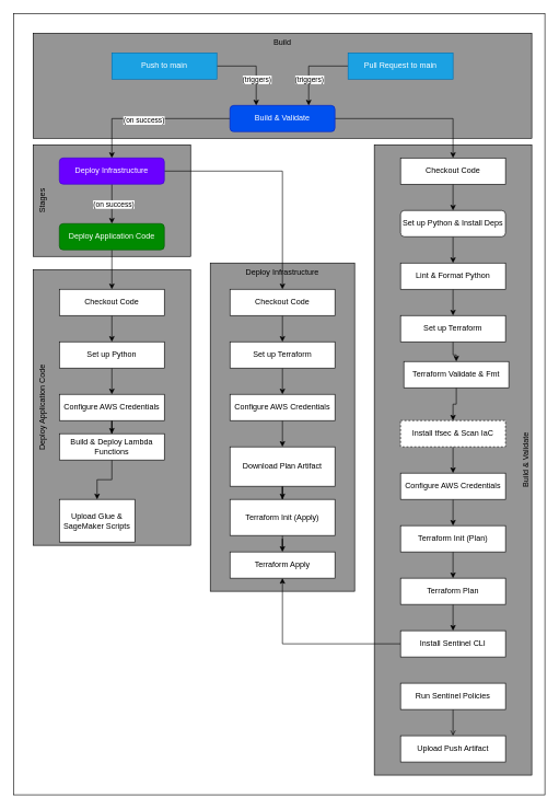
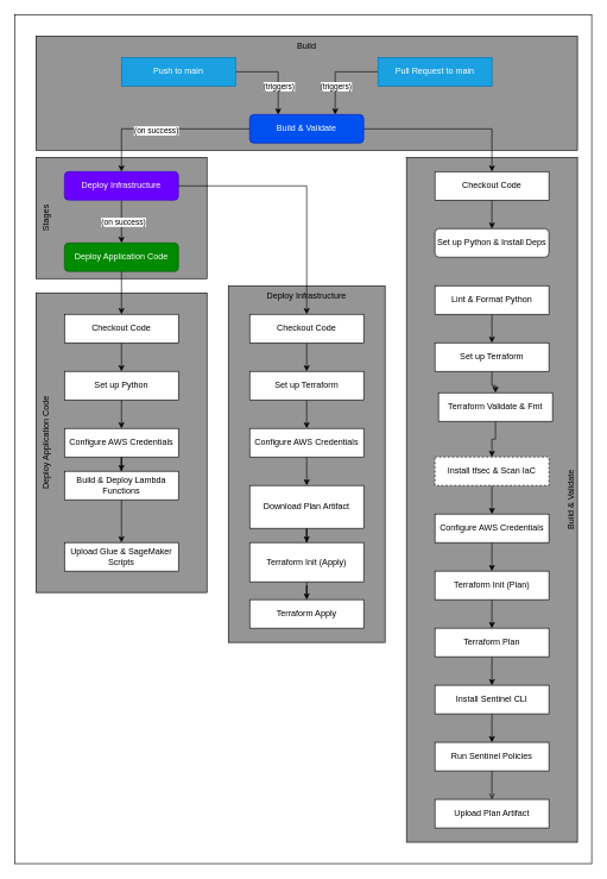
  <mxCell id="0" />
  <mxCell id="1" parent="0" />
  <mxCell id="2" value="" style="rounded=0;whiteSpace=wrap;html=1;strokeColor=default;fillColor=none;" vertex="1" parent="1"><mxGeometry x="20" width="810" height="1190" as="geometry" y="20" /></mxCell>
  <mxCell id="3" value="&lt;span class=&quot;selected&quot;&gt;Deploy Application Code&lt;/span&gt;" style="rounded=0;whiteSpace=wrap;html=1;fillColor=#959595;horizontal=0;verticalAlign=top;" vertex="1" parent="1"><mxGeometry x="50" y="410" width="240" height="420" as="geometry" /></mxCell>
  <mxCell id="4" value="&lt;span class=&quot;selected&quot;&gt;Build &amp;amp; Validate&lt;/span&gt;" style="rounded=0;whiteSpace=wrap;html=1;fillColor=#959595;horizontal=0;verticalAlign=bottom;align=center;" vertex="1" parent="1"><mxGeometry x="570" y="220" width="240" height="960" as="geometry" /></mxCell>
  <mxCell id="5" value="&lt;span class=&quot;selected&quot;&gt;Deploy Infrastructure&lt;/span&gt;" style="rounded=0;whiteSpace=wrap;html=1;fillColor=#959595;verticalAlign=top;" vertex="1" parent="1"><mxGeometry x="320" y="400" width="220" height="500" as="geometry" /></mxCell>
  <mxCell id="6" value="&lt;span class=&quot;selected&quot;&gt;Stages&lt;/span&gt;" style="rounded=0;whiteSpace=wrap;html=1;fillColor=#959595;horizontal=0;align=center;verticalAlign=top;" vertex="1" parent="1"><mxGeometry x="50" y="220" width="240" height="170" as="geometry" /></mxCell>
  <mxCell id="7" value="&lt;span class=&quot;selected&quot;&gt;Build&lt;/span&gt;" style="rounded=0;whiteSpace=wrap;html=1;fillColor=#959595;verticalAlign=top;" vertex="1" parent="1"><mxGeometry x="50" y="50" width="760" height="160" as="geometry" /></mxCell>
  <mxCell id="8" style="edgeStyle=orthogonalEdgeStyle;rounded=0;orthogonalLoop=1;jettySize=auto;html=1;entryX=0.25;entryY=0;entryDx=0;entryDy=0;" edge="1" parent="1" source="10" target="17"><mxGeometry relative="1" as="geometry" /></mxCell>
  <mxCell id="9" value="(&lt;span class=&quot;selected&quot;&gt;triggers)&lt;/span&gt;" style="edgeLabel;html=1;align=center;verticalAlign=middle;resizable=0;points=[];" vertex="1" connectable="0" parent="8"><mxGeometry x="-0.15" y="-1" relative="1" as="geometry"><mxPoint x="9" y="19" as="offset" /></mxGeometry></mxCell>
  <mxCell id="10" value="&lt;span class=&quot;selected&quot;&gt;Push to main&lt;/span&gt;" style="rounded=0;whiteSpace=wrap;html=1;fillColor=#1ba1e2;fontColor=#ffffff;strokeColor=#006EAF;" vertex="1" parent="1"><mxGeometry x="170" y="80" width="160" height="40" as="geometry" /></mxCell>
  <mxCell id="11" style="edgeStyle=orthogonalEdgeStyle;rounded=0;orthogonalLoop=1;jettySize=auto;html=1;entryX=0.75;entryY=0;entryDx=0;entryDy=0;" edge="1" parent="1" source="13" target="17"><mxGeometry relative="1" as="geometry" /></mxCell>
  <mxCell id="12" value="(&lt;span class=&quot;selected&quot;&gt;triggers)&lt;/span&gt;" style="edgeLabel;html=1;align=center;verticalAlign=middle;resizable=0;points=[];" vertex="1" connectable="0" parent="11"><mxGeometry x="-0.217" y="-2" relative="1" as="geometry"><mxPoint x="-13" y="22" as="offset" /></mxGeometry></mxCell>
  <mxCell id="13" value="&lt;span class=&quot;selected&quot;&gt;Pull Request to main&lt;/span&gt;" style="rounded=0;whiteSpace=wrap;html=1;fillColor=#1ba1e2;fontColor=#ffffff;strokeColor=#006EAF;" vertex="1" parent="1"><mxGeometry x="530" y="80" width="160" height="40" as="geometry" /></mxCell>
  <mxCell id="14" style="edgeStyle=orthogonalEdgeStyle;rounded=0;orthogonalLoop=1;jettySize=auto;html=1;" edge="1" parent="1" source="17" target="47"><mxGeometry relative="1" as="geometry" /></mxCell>
  <mxCell id="15" style="edgeStyle=orthogonalEdgeStyle;rounded=0;orthogonalLoop=1;jettySize=auto;html=1;" edge="1" parent="1" source="17" target="21"><mxGeometry relative="1" as="geometry" /></mxCell>
  <mxCell id="16" value="(on success)" style="edgeLabel;html=1;align=center;verticalAlign=middle;resizable=0;points=[];" vertex="1" connectable="0" parent="15"><mxGeometry x="0.1" y="2" relative="1" as="geometry"><mxPoint as="offset" /></mxGeometry></mxCell>
  <mxCell id="17" value="&lt;span class=&quot;selected&quot;&gt;Build &amp;amp; Validate&lt;/span&gt;" style="rounded=1;whiteSpace=wrap;html=1;fillColor=#0050ef;fontColor=#ffffff;strokeColor=#001DBC;" vertex="1" parent="1"><mxGeometry x="350" y="160" width="160" height="40" as="geometry" /></mxCell>
  <mxCell id="18" style="edgeStyle=orthogonalEdgeStyle;rounded=0;orthogonalLoop=1;jettySize=auto;html=1;entryX=0.5;entryY=0;entryDx=0;entryDy=0;" edge="1" parent="1" source="21" target="23"><mxGeometry relative="1" as="geometry" /></mxCell>
  <mxCell id="19" value="(on success)" style="edgeLabel;html=1;align=center;verticalAlign=middle;resizable=0;points=[];" vertex="1" connectable="0" parent="18"><mxGeometry y="2" relative="1" as="geometry"><mxPoint as="offset" /></mxGeometry></mxCell>
  <mxCell id="20" style="edgeStyle=orthogonalEdgeStyle;rounded=0;orthogonalLoop=1;jettySize=auto;html=1;" edge="1" parent="1" source="21" target="36"><mxGeometry relative="1" as="geometry" /></mxCell>
  <mxCell id="21" value="&lt;span class=&quot;selected&quot;&gt;Deploy Infrastructure&lt;/span&gt;" style="rounded=1;whiteSpace=wrap;html=1;fillColor=#6a00ff;fontColor=#ffffff;strokeColor=#3700CC;" vertex="1" parent="1"><mxGeometry x="90" y="240" width="160" height="40" as="geometry" /></mxCell>
  <mxCell id="22" style="edgeStyle=orthogonalEdgeStyle;rounded=0;orthogonalLoop=1;jettySize=auto;html=1;entryX=0.5;entryY=0;entryDx=0;entryDy=0;" edge="1" parent="1" source="23" target="25"><mxGeometry relative="1" as="geometry" /></mxCell>
  <mxCell id="23" value="&lt;span class=&quot;selected&quot;&gt;Deploy Application Code&lt;/span&gt;" style="rounded=1;whiteSpace=wrap;html=1;fillColor=#008a00;fontColor=#ffffff;strokeColor=#005700;" vertex="1" parent="1"><mxGeometry x="90" y="340" width="160" height="40" as="geometry" /></mxCell>
  <mxCell id="24" style="edgeStyle=orthogonalEdgeStyle;rounded=0;orthogonalLoop=1;jettySize=auto;html=1;entryX=0.5;entryY=0;entryDx=0;entryDy=0;" edge="1" parent="1" source="25" target="27"><mxGeometry relative="1" as="geometry" /></mxCell>
  <mxCell id="25" value="&lt;span class=&quot;selected&quot;&gt;Checkout Code&lt;/span&gt;" style="rounded=0;whiteSpace=wrap;html=1;" vertex="1" parent="1"><mxGeometry x="90" y="440" width="160" height="40" as="geometry" /></mxCell>
  <mxCell id="26" style="edgeStyle=orthogonalEdgeStyle;rounded=0;orthogonalLoop=1;jettySize=auto;html=1;entryX=0.5;entryY=0;entryDx=0;entryDy=0;" edge="1" parent="1" source="27" target="29"><mxGeometry relative="1" as="geometry" /></mxCell>
  <mxCell id="27" value="&lt;span class=&quot;selected&quot;&gt;Set up Python&lt;/span&gt;" style="rounded=0;whiteSpace=wrap;html=1;" vertex="1" parent="1"><mxGeometry x="90" y="520" width="160" height="40" as="geometry" /></mxCell>
  <mxCell id="28" style="edgeStyle=orthogonalEdgeStyle;rounded=0;orthogonalLoop=1;jettySize=auto;html=1;entryX=0.5;entryY=0;entryDx=0;entryDy=0;" edge="1" parent="1" source="29" target="31"><mxGeometry relative="1" as="geometry" /></mxCell>
  <mxCell id="29" value="&lt;span class=&quot;selected&quot;&gt;Configure AWS Credentials&lt;/span&gt;" style="rounded=0;whiteSpace=wrap;html=1;" vertex="1" parent="1"><mxGeometry x="90" y="600" width="160" height="40" as="geometry" /></mxCell>
  <mxCell id="30" style="edgeStyle=orthogonalEdgeStyle;rounded=0;orthogonalLoop=1;jettySize=auto;html=1;" edge="1" parent="1" source="31" target="32"><mxGeometry relative="1" as="geometry" /></mxCell>
  <mxCell id="31" value="&lt;span class=&quot;selected&quot;&gt;Build &amp;amp; Deploy Lambda Functions&lt;/span&gt;" style="rounded=0;whiteSpace=wrap;html=1;" vertex="1" parent="1"><mxGeometry x="90" y="660" width="160" height="40" as="geometry" /></mxCell>
- <mxCell id="32" value="&lt;span class=&quot;selected&quot;&gt;Upload Glue &amp;amp; SageMaker Scripts&lt;/span&gt;" style="rounded=0;whiteSpace=wrap;html=1;" vertex="1" parent="1"><mxGeometry x="90" y="760" width="115" height="65" as="geometry" /></mxCell>
+ <mxCell id="32" value="&lt;span class=&quot;selected&quot;&gt;Upload Glue &amp;amp; SageMaker Scripts&lt;/span&gt;" style="rounded=0;whiteSpace=wrap;html=1;" vertex="1" parent="1"><mxGeometry x="90" y="760" width="160" height="40" as="geometry" /></mxCell>
  <mxCell id="33" style="edgeStyle=orthogonalEdgeStyle;rounded=0;orthogonalLoop=1;jettySize=auto;html=1;entryX=0.5;entryY=0;entryDx=0;entryDy=0;" edge="1" parent="1" source="34" target="38"><mxGeometry relative="1" as="geometry" /></mxCell>
  <mxCell id="34" value="&lt;span class=&quot;selected&quot;&gt;Set up Terraform&lt;/span&gt;" style="rounded=0;whiteSpace=wrap;html=1;" vertex="1" parent="1"><mxGeometry x="350" y="520" width="160" height="40" as="geometry" /></mxCell>
  <mxCell id="35" style="edgeStyle=orthogonalEdgeStyle;rounded=0;orthogonalLoop=1;jettySize=auto;html=1;entryX=0.5;entryY=0;entryDx=0;entryDy=0;" edge="1" parent="1" source="36" target="34"><mxGeometry relative="1" as="geometry" /></mxCell>
  <mxCell id="36" value="&lt;span class=&quot;selected&quot;&gt;Checkout Code&lt;/span&gt;" style="rounded=0;whiteSpace=wrap;html=1;" vertex="1" parent="1"><mxGeometry x="350" y="440" width="160" height="40" as="geometry" /></mxCell>
  <mxCell id="37" style="edgeStyle=orthogonalEdgeStyle;rounded=0;orthogonalLoop=1;jettySize=auto;html=1;entryX=0.5;entryY=0;entryDx=0;entryDy=0;" edge="1" parent="1" source="38" target="40"><mxGeometry relative="1" as="geometry" /></mxCell>
  <mxCell id="38" value="&lt;span class=&quot;selected&quot;&gt;Configure AWS Credentials&lt;/span&gt;" style="rounded=0;whiteSpace=wrap;html=1;" vertex="1" parent="1"><mxGeometry x="350" y="600" width="160" height="40" as="geometry" /></mxCell>
  <mxCell id="39" style="edgeStyle=orthogonalEdgeStyle;rounded=0;orthogonalLoop=1;jettySize=auto;html=1;" edge="1" parent="1" source="40" target="42"><mxGeometry relative="1" as="geometry" /></mxCell>
  <mxCell id="40" value="&lt;span class=&quot;selected&quot;&gt;Download Plan Artifact&lt;/span&gt;" style="rounded=0;whiteSpace=wrap;html=1;" vertex="1" parent="1"><mxGeometry x="350" y="680" width="160" height="60" as="geometry" /></mxCell>
  <mxCell id="41" style="edgeStyle=orthogonalEdgeStyle;rounded=0;orthogonalLoop=1;jettySize=auto;html=1;entryX=0.5;entryY=0;entryDx=0;entryDy=0;" edge="1" parent="1" source="42" target="43"><mxGeometry relative="1" as="geometry" /></mxCell>
  <mxCell id="42" value="&lt;span class=&quot;selected&quot;&gt;Terraform Init (Apply)&lt;/span&gt;" style="rounded=0;whiteSpace=wrap;html=1;" vertex="1" parent="1"><mxGeometry x="350" y="760" width="160" height="55" as="geometry" /></mxCell>
  <mxCell id="43" value="&lt;span class=&quot;selected&quot;&gt;Terraform Apply&lt;/span&gt;" style="rounded=0;whiteSpace=wrap;html=1;" vertex="1" parent="1"><mxGeometry x="350" y="840" width="160" height="40" as="geometry" /></mxCell>
- <mxCell id="44" style="edgeStyle=orthogonalEdgeStyle;rounded=0;orthogonalLoop=1;jettySize=auto;html=1;" edge="1" parent="1" source="45" target="49"><mxGeometry relative="1" as="geometry" /></mxCell>
  <mxCell id="45" value="&lt;span class=&quot;selected&quot;&gt;Set up Python &amp;amp; Install Deps&lt;/span&gt;" style="whiteSpace=wrap;html=1;rounded=1;" vertex="1" parent="1"><mxGeometry x="610" y="320" width="160" height="40" as="geometry" /></mxCell>
  <mxCell id="46" style="edgeStyle=orthogonalEdgeStyle;rounded=0;orthogonalLoop=1;jettySize=auto;html=1;entryX=0.5;entryY=0;entryDx=0;entryDy=0;" edge="1" parent="1" source="47" target="45"><mxGeometry relative="1" as="geometry" /></mxCell>
  <mxCell id="47" value="&lt;span class=&quot;selected&quot;&gt;Checkout Code&lt;/span&gt;" style="rounded=0;whiteSpace=wrap;html=1;" vertex="1" parent="1"><mxGeometry x="610" y="240" width="160" height="40" as="geometry" /></mxCell>
  <mxCell id="48" style="edgeStyle=orthogonalEdgeStyle;rounded=0;orthogonalLoop=1;jettySize=auto;html=1;entryX=0.5;entryY=0;entryDx=0;entryDy=0;" edge="1" parent="1" source="49" target="51"><mxGeometry relative="1" as="geometry" /></mxCell>
  <mxCell id="49" value="&lt;span class=&quot;selected&quot;&gt;Lint &amp;amp; Format Python&lt;/span&gt;" style="rounded=0;whiteSpace=wrap;html=1;" vertex="1" parent="1"><mxGeometry x="610" y="400" width="160" height="40" as="geometry" /></mxCell>
  <mxCell id="50" style="edgeStyle=orthogonalEdgeStyle;rounded=0;orthogonalLoop=1;jettySize=auto;html=1;" edge="1" parent="1" source="51" target="53"><mxGeometry relative="1" as="geometry" /></mxCell>
  <mxCell id="51" value="&lt;span class=&quot;selected&quot;&gt;Set up Terraform&lt;/span&gt;" style="rounded=0;whiteSpace=wrap;html=1;" vertex="1" parent="1"><mxGeometry x="610" y="480" width="160" height="40" as="geometry" /></mxCell>
  <mxCell id="52" style="edgeStyle=orthogonalEdgeStyle;rounded=0;orthogonalLoop=1;jettySize=auto;html=1;" edge="1" parent="1" source="53" target="55"><mxGeometry relative="1" as="geometry" /></mxCell>
  <mxCell id="53" value="&lt;span class=&quot;selected&quot;&gt;Terraform Validate &amp;amp; Fmt&lt;/span&gt;" style="rounded=0;whiteSpace=wrap;html=1;" vertex="1" parent="1"><mxGeometry x="615" y="550" width="160" height="40" as="geometry" /></mxCell>
  <mxCell id="54" style="edgeStyle=orthogonalEdgeStyle;rounded=0;orthogonalLoop=1;jettySize=auto;html=1;entryX=0.5;entryY=0;entryDx=0;entryDy=0;" edge="1" parent="1" source="55" target="57"><mxGeometry relative="1" as="geometry" /></mxCell>
  <mxCell id="55" value="&lt;span class=&quot;selected&quot;&gt;Install tfsec &amp;amp; Scan IaC&lt;/span&gt;" style="rounded=0;whiteSpace=wrap;html=1;dashed=1;" vertex="1" parent="1"><mxGeometry x="610" y="640" width="160" height="40" as="geometry" /></mxCell>
  <mxCell id="56" style="edgeStyle=orthogonalEdgeStyle;rounded=0;orthogonalLoop=1;jettySize=auto;html=1;entryX=0.5;entryY=0;entryDx=0;entryDy=0;" edge="1" parent="1" source="57" target="59"><mxGeometry relative="1" as="geometry" /></mxCell>
  <mxCell id="57" value="&lt;span class=&quot;selected&quot;&gt;Configure AWS Credentials&lt;/span&gt;" style="rounded=0;whiteSpace=wrap;html=1;" vertex="1" parent="1"><mxGeometry x="610" y="720" width="160" height="40" as="geometry" /></mxCell>
  <mxCell id="58" style="edgeStyle=orthogonalEdgeStyle;rounded=0;orthogonalLoop=1;jettySize=auto;html=1;" edge="1" parent="1" source="59" target="61"><mxGeometry relative="1" as="geometry" /></mxCell>
  <mxCell id="59" value="&lt;span class=&quot;selected&quot;&gt;Terraform Init (Plan)&lt;/span&gt;" style="rounded=0;whiteSpace=wrap;html=1;" vertex="1" parent="1"><mxGeometry x="610" y="800" width="160" height="40" as="geometry" /></mxCell>
  <mxCell id="60" style="edgeStyle=orthogonalEdgeStyle;rounded=0;orthogonalLoop=1;jettySize=auto;html=1;entryX=0.5;entryY=0;entryDx=0;entryDy=0;" edge="1" parent="1" source="61" target="63"><mxGeometry relative="1" as="geometry" /></mxCell>
  <mxCell id="61" value="Terraform Plan" style="rounded=0;whiteSpace=wrap;html=1;" vertex="1" parent="1"><mxGeometry x="610" y="880" width="160" height="40" as="geometry" /></mxCell>
- <mxCell id="62" style="edgeStyle=orthogonalEdgeStyle;rounded=0;orthogonalLoop=1;jettySize=auto;html=1;" edge="1" parent="1" source="63" target="43"><mxGeometry relative="1" as="geometry" /></mxCell>
+ <mxCell id="62" style="edgeStyle=orthogonalEdgeStyle;rounded=0;orthogonalLoop=1;jettySize=auto;html=1;entryX=0.5;entryY=0;entryDx=0;entryDy=0;" edge="1" parent="1" source="63" target="65"><mxGeometry relative="1" as="geometry" /></mxCell>
  <mxCell id="63" value="&lt;span class=&quot;selected&quot;&gt;Install Sentinel CLI&lt;/span&gt;" style="rounded=0;whiteSpace=wrap;html=1;" vertex="1" parent="1"><mxGeometry x="610" y="960" width="160" height="40" as="geometry" /></mxCell>
  <mxCell id="64" style="edgeStyle=orthogonalEdgeStyle;rounded=0;orthogonalLoop=1;jettySize=auto;html=1;endArrow=open;" edge="1" parent="1" source="65" target="66"><mxGeometry relative="1" as="geometry" /></mxCell>
  <mxCell id="65" value="&lt;span class=&quot;selected&quot;&gt;Run Sentinel Policies&lt;/span&gt;" style="rounded=0;whiteSpace=wrap;html=1;" vertex="1" parent="1"><mxGeometry x="610" y="1040" width="160" height="40" as="geometry" /></mxCell>
- <mxCell id="66" value="&lt;span class=&quot;selected&quot;&gt;Upload Push Artifact&lt;/span&gt;" style="rounded=0;whiteSpace=wrap;html=1;" vertex="1" parent="1"><mxGeometry x="610" y="1120" width="160" height="40" as="geometry" /></mxCell>
+ <mxCell id="66" value="&lt;span class=&quot;selected&quot;&gt;Upload Plan Artifact&lt;/span&gt;" style="rounded=0;whiteSpace=wrap;html=1;" vertex="1" parent="1"><mxGeometry x="610" y="1120" width="160" height="40" as="geometry" /></mxCell>
